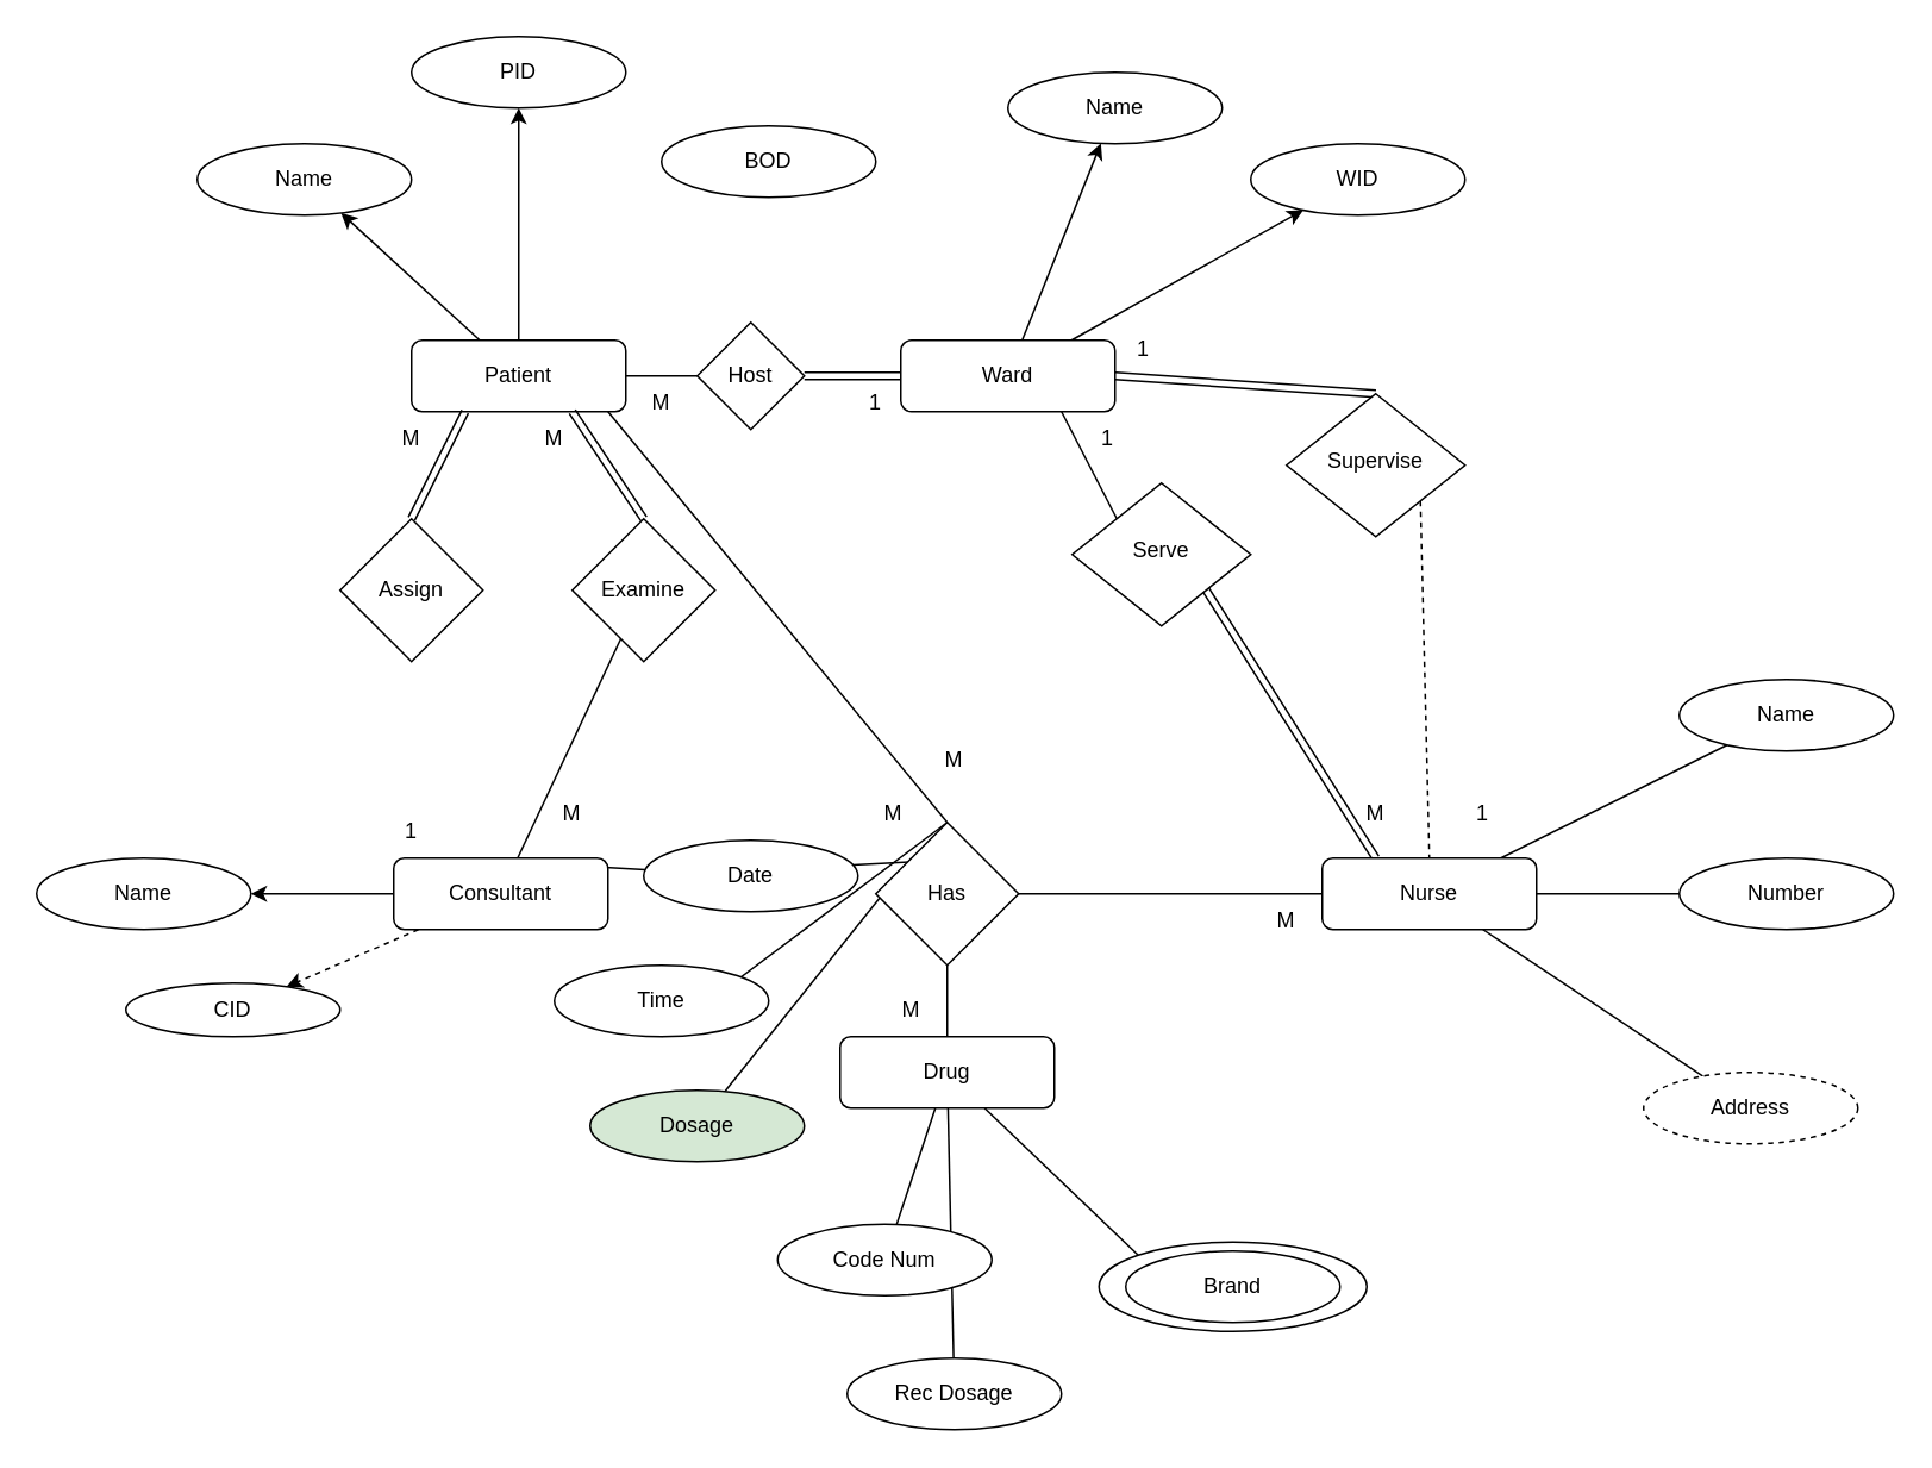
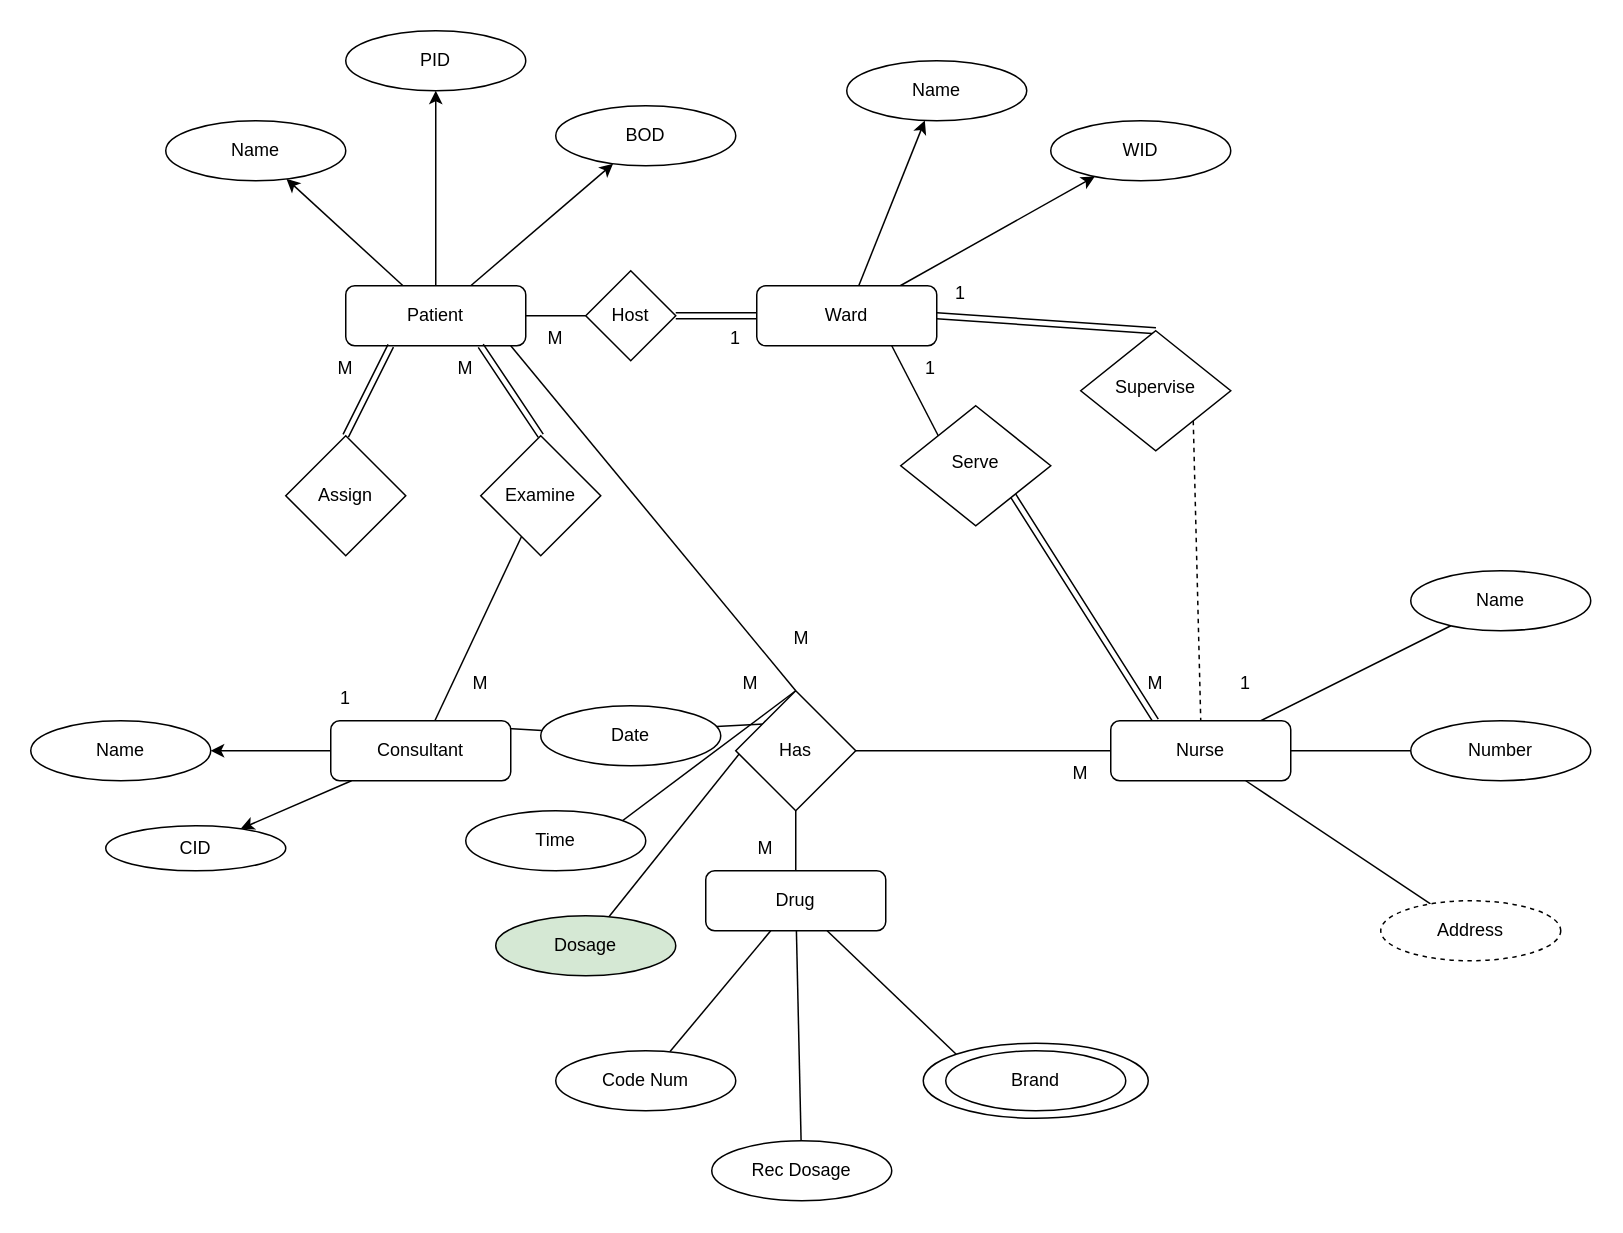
  <mxCell id="0" />
  <mxCell id="1" parent="0" />
  <mxCell id="2" value="" style="ellipse;whiteSpace=wrap;html=1;rounded=1;glass=0;strokeWidth=1;shadow=0;" vertex="1" parent="1"><mxGeometry x="615" y="695" width="150" height="50" as="geometry" /></mxCell>
  <mxCell id="3" value="" style="edgeStyle=none;rounded=0;orthogonalLoop=1;jettySize=auto;html=1;" edge="1" parent="1" source="5" target="69"><mxGeometry relative="1" as="geometry" /></mxCell>
  <mxCell id="4" value="" style="edgeStyle=none;rounded=0;orthogonalLoop=1;jettySize=auto;html=1;" edge="1" parent="1" source="5" target="70"><mxGeometry relative="1" as="geometry" /></mxCell>
  <mxCell id="5" value="Ward" style="rounded=1;whiteSpace=wrap;html=1;fontSize=12;glass=0;strokeWidth=1;shadow=0;" parent="1" vertex="1"><mxGeometry x="504" y="190" width="120" height="40" as="geometry" /></mxCell>
  <mxCell id="6" style="rounded=0;orthogonalLoop=1;jettySize=auto;html=1;exitX=1;exitY=1;exitDx=0;exitDy=0;entryX=0.25;entryY=0;entryDx=0;entryDy=0;endArrow=none;endFill=0;shape=link;" parent="1" source="8" target="12" edge="1"><mxGeometry relative="1" as="geometry" /></mxCell>
  <mxCell id="7" style="rounded=0;orthogonalLoop=1;jettySize=auto;html=1;exitX=0;exitY=0;exitDx=0;exitDy=0;entryX=0.75;entryY=1;entryDx=0;entryDy=0;endArrow=none;endFill=0;" parent="1" source="8" target="5" edge="1"><mxGeometry relative="1" as="geometry" /></mxCell>
  <mxCell id="8" value="Serve" style="rhombus;whiteSpace=wrap;html=1;shadow=0;fontFamily=Helvetica;fontSize=12;align=center;strokeWidth=1;spacing=6;spacingTop=-4;" parent="1" vertex="1"><mxGeometry x="600" y="270" width="100" height="80" as="geometry" /></mxCell>
  <mxCell id="9" value="" style="edgeStyle=orthogonalEdgeStyle;rounded=0;orthogonalLoop=1;jettySize=auto;html=1;endArrow=none;endFill=0;" parent="1" source="12" target="40" edge="1"><mxGeometry relative="1" as="geometry" /></mxCell>
  <mxCell id="10" value="" style="rounded=0;orthogonalLoop=1;jettySize=auto;html=1;endArrow=none;endFill=0;" parent="1" source="12" target="41" edge="1"><mxGeometry relative="1" as="geometry" /></mxCell>
  <mxCell id="11" value="" style="rounded=0;orthogonalLoop=1;jettySize=auto;html=1;endArrow=none;endFill=0;" parent="1" source="12" target="42" edge="1"><mxGeometry relative="1" as="geometry" /></mxCell>
  <mxCell id="12" value="Nurse" style="rounded=1;whiteSpace=wrap;html=1;fontSize=12;glass=0;strokeWidth=1;shadow=0;" parent="1" vertex="1"><mxGeometry x="740" y="480" width="120" height="40" as="geometry" /></mxCell>
  <mxCell id="13" style="rounded=0;orthogonalLoop=1;jettySize=auto;html=1;exitX=0.5;exitY=0;exitDx=0;exitDy=0;entryX=1;entryY=0.5;entryDx=0;entryDy=0;endArrow=none;endFill=0;shape=link;" parent="1" source="15" target="5" edge="1"><mxGeometry relative="1" as="geometry" /></mxCell>
  <mxCell id="14" style="rounded=0;orthogonalLoop=1;jettySize=auto;html=1;exitX=1;exitY=1;exitDx=0;exitDy=0;endArrow=none;endFill=0;entryX=0.5;entryY=0;entryDx=0;entryDy=0;dashed=1;" parent="1" source="15" target="12" edge="1"><mxGeometry relative="1" as="geometry"><mxPoint x="795" y="470" as="targetPoint" /></mxGeometry></mxCell>
  <mxCell id="15" value="Supervise" style="rhombus;whiteSpace=wrap;html=1;shadow=0;fontFamily=Helvetica;fontSize=12;align=center;strokeWidth=1;spacing=6;spacingTop=-4;" parent="1" vertex="1"><mxGeometry x="720" y="220" width="100" height="80" as="geometry" /></mxCell>
  <mxCell id="16" value="" style="rounded=0;orthogonalLoop=1;jettySize=auto;html=1;endArrow=none;endFill=0;" parent="1" source="20" target="39" edge="1"><mxGeometry relative="1" as="geometry" /></mxCell>
  <mxCell id="17" style="rounded=0;orthogonalLoop=1;jettySize=auto;html=1;exitX=0.25;exitY=0;exitDx=0;exitDy=0;endArrow=none;endFill=0;" parent="1" source="20" target="46" edge="1"><mxGeometry relative="1" as="geometry" /></mxCell>
- <mxCell id="18" value="" style="edgeStyle=none;rounded=0;orthogonalLoop=1;jettySize=auto;html=1;dashed=1;" edge="1" parent="1" source="20" target="71"><mxGeometry relative="1" as="geometry" /></mxCell>
+ <mxCell id="18" value="" style="edgeStyle=none;rounded=0;orthogonalLoop=1;jettySize=auto;html=1;" edge="1" parent="1" source="20" target="71"><mxGeometry relative="1" as="geometry" /></mxCell>
  <mxCell id="19" value="" style="edgeStyle=none;rounded=0;orthogonalLoop=1;jettySize=auto;html=1;" edge="1" parent="1" source="20" target="72"><mxGeometry relative="1" as="geometry" /></mxCell>
  <mxCell id="20" value="Consultant" style="rounded=1;whiteSpace=wrap;html=1;fontSize=12;glass=0;strokeWidth=1;shadow=0;" parent="1" vertex="1"><mxGeometry x="220" y="480" width="120" height="40" as="geometry" /></mxCell>
  <mxCell id="21" value="" style="rounded=0;orthogonalLoop=1;jettySize=auto;html=1;endArrow=none;endFill=0;" parent="1" source="25" target="35" edge="1"><mxGeometry relative="1" as="geometry" /></mxCell>
  <mxCell id="22" value="" style="rounded=0;orthogonalLoop=1;jettySize=auto;html=1;endArrow=none;endFill=0;" parent="1" source="25" target="43" edge="1"><mxGeometry relative="1" as="geometry" /></mxCell>
  <mxCell id="23" value="" style="rounded=0;orthogonalLoop=1;jettySize=auto;html=1;endArrow=none;endFill=0;entryX=0;entryY=0;entryDx=0;entryDy=0;" parent="1" source="25" target="2" edge="1"><mxGeometry relative="1" as="geometry" /></mxCell>
  <mxCell id="24" value="" style="edgeStyle=none;rounded=0;orthogonalLoop=1;jettySize=auto;html=1;endArrow=none;endFill=0;" edge="1" parent="1" source="25" target="65"><mxGeometry relative="1" as="geometry" /></mxCell>
  <mxCell id="25" value="Drug" style="rounded=1;whiteSpace=wrap;html=1;fontSize=12;glass=0;strokeWidth=1;shadow=0;" parent="1" vertex="1"><mxGeometry x="470" y="580" width="120" height="40" as="geometry" /></mxCell>
  <mxCell id="26" value="" style="edgeStyle=orthogonalEdgeStyle;rounded=0;orthogonalLoop=1;jettySize=auto;html=1;endArrow=none;endFill=0;" parent="1" source="30" target="49" edge="1"><mxGeometry relative="1" as="geometry" /></mxCell>
+ <mxCell id="27" value="" style="edgeStyle=none;rounded=0;orthogonalLoop=1;jettySize=auto;html=1;" edge="1" parent="1" source="30" target="66"><mxGeometry relative="1" as="geometry" /></mxCell>
  <mxCell id="28" value="" style="edgeStyle=none;rounded=0;orthogonalLoop=1;jettySize=auto;html=1;" edge="1" parent="1" source="30" target="67"><mxGeometry relative="1" as="geometry" /></mxCell>
  <mxCell id="29" value="" style="edgeStyle=none;rounded=0;orthogonalLoop=1;jettySize=auto;html=1;" edge="1" parent="1" source="30" target="68"><mxGeometry relative="1" as="geometry" /></mxCell>
  <mxCell id="30" value="Patient" style="rounded=1;whiteSpace=wrap;html=1;fontSize=12;glass=0;strokeWidth=1;shadow=0;" parent="1" vertex="1"><mxGeometry x="230" y="190" width="120" height="40" as="geometry" /></mxCell>
  <mxCell id="31" style="rounded=0;orthogonalLoop=1;jettySize=auto;html=1;exitX=1;exitY=0.5;exitDx=0;exitDy=0;entryX=0;entryY=0.5;entryDx=0;entryDy=0;endArrow=none;endFill=0;" parent="1" source="35" target="12" edge="1"><mxGeometry relative="1" as="geometry" /></mxCell>
  <mxCell id="32" style="rounded=0;orthogonalLoop=1;jettySize=auto;html=1;exitX=0.5;exitY=0;exitDx=0;exitDy=0;entryX=0.5;entryY=1;entryDx=0;entryDy=0;endArrow=none;endFill=0;" parent="1" source="35" target="45" edge="1"><mxGeometry relative="1" as="geometry" /></mxCell>
  <mxCell id="33" style="rounded=0;orthogonalLoop=1;jettySize=auto;html=1;exitX=0;exitY=0;exitDx=0;exitDy=0;endArrow=none;endFill=0;" parent="1" source="35" target="47" edge="1"><mxGeometry relative="1" as="geometry" /></mxCell>
  <mxCell id="34" style="rounded=0;orthogonalLoop=1;jettySize=auto;html=1;exitX=1;exitY=0;exitDx=0;exitDy=0;entryX=0;entryY=0.5;entryDx=0;entryDy=0;endArrow=none;endFill=0;" parent="1" source="35" target="46" edge="1"><mxGeometry relative="1" as="geometry" /></mxCell>
  <mxCell id="35" value="Has" style="rhombus;whiteSpace=wrap;html=1;rounded=1;glass=0;strokeWidth=1;shadow=0;arcSize=0;" parent="1" vertex="1"><mxGeometry x="490" y="460" width="80" height="80" as="geometry" /></mxCell>
  <mxCell id="36" style="rounded=0;orthogonalLoop=1;jettySize=auto;html=1;exitX=0.5;exitY=0;exitDx=0;exitDy=0;entryX=0.25;entryY=1;entryDx=0;entryDy=0;endArrow=none;endFill=0;shape=link;" parent="1" source="37" target="30" edge="1"><mxGeometry relative="1" as="geometry" /></mxCell>
  <mxCell id="37" value="Assign" style="rhombus;whiteSpace=wrap;html=1;rounded=1;glass=0;strokeWidth=1;shadow=0;arcSize=0;" parent="1" vertex="1"><mxGeometry x="190" y="290" width="80" height="80" as="geometry" /></mxCell>
  <mxCell id="38" style="rounded=0;orthogonalLoop=1;jettySize=auto;html=1;exitX=0.5;exitY=0;exitDx=0;exitDy=0;entryX=0.75;entryY=1;entryDx=0;entryDy=0;endArrow=none;endFill=0;shape=link;" parent="1" source="39" target="30" edge="1"><mxGeometry relative="1" as="geometry" /></mxCell>
  <mxCell id="39" value="Examine" style="rhombus;whiteSpace=wrap;html=1;rounded=1;glass=0;strokeWidth=1;shadow=0;arcSize=0;" parent="1" vertex="1"><mxGeometry x="320" y="290" width="80" height="80" as="geometry" /></mxCell>
  <mxCell id="40" value="Number" style="ellipse;whiteSpace=wrap;html=1;rounded=1;glass=0;strokeWidth=1;shadow=0;" parent="1" vertex="1"><mxGeometry x="940" y="480" width="120" height="40" as="geometry" /></mxCell>
  <mxCell id="41" value="Address" style="ellipse;whiteSpace=wrap;html=1;rounded=1;glass=0;strokeWidth=1;shadow=0;dashed=1;" parent="1" vertex="1"><mxGeometry x="920" y="600" width="120" height="40" as="geometry" /></mxCell>
  <mxCell id="42" value="Name" style="ellipse;whiteSpace=wrap;html=1;rounded=1;glass=0;strokeWidth=1;shadow=0;" parent="1" vertex="1"><mxGeometry x="940" y="380" width="120" height="40" as="geometry" /></mxCell>
- <mxCell id="43" value="Code Num" style="ellipse;whiteSpace=wrap;html=1;rounded=1;glass=0;strokeWidth=1;shadow=0;" parent="1" vertex="1"><mxGeometry x="435" y="685" width="120" height="40" as="geometry" /></mxCell>
+ <mxCell id="43" value="Code Num" style="ellipse;whiteSpace=wrap;html=1;rounded=1;glass=0;strokeWidth=1;shadow=0;" parent="1" vertex="1"><mxGeometry x="370" y="700" width="120" height="40" as="geometry" /></mxCell>
  <mxCell id="44" value="Brand" style="ellipse;whiteSpace=wrap;html=1;rounded=1;glass=0;strokeWidth=1;shadow=0;" parent="1" vertex="1"><mxGeometry x="630" y="700" width="120" height="40" as="geometry" /></mxCell>
  <mxCell id="45" value="Time" style="ellipse;whiteSpace=wrap;html=1;rounded=1;glass=0;strokeWidth=1;shadow=0;" parent="1" vertex="1"><mxGeometry x="310" y="540" width="120" height="40" as="geometry" /></mxCell>
  <mxCell id="46" value="Date" style="ellipse;whiteSpace=wrap;html=1;rounded=1;glass=0;strokeWidth=1;shadow=0;" parent="1" vertex="1"><mxGeometry x="360" y="470" width="120" height="40" as="geometry" /></mxCell>
  <mxCell id="47" value="Dosage" style="ellipse;whiteSpace=wrap;html=1;rounded=1;glass=0;strokeWidth=1;shadow=0;fillColor=#d5e8d4;" parent="1" vertex="1"><mxGeometry x="330" y="610" width="120" height="40" as="geometry" /></mxCell>
  <mxCell id="48" style="edgeStyle=orthogonalEdgeStyle;rounded=0;orthogonalLoop=1;jettySize=auto;html=1;exitX=1;exitY=0.5;exitDx=0;exitDy=0;entryX=0;entryY=0.5;entryDx=0;entryDy=0;endArrow=none;endFill=0;shape=link;" parent="1" source="49" target="5" edge="1"><mxGeometry relative="1" as="geometry" /></mxCell>
  <mxCell id="49" value="Host" style="rhombus;whiteSpace=wrap;html=1;rounded=1;glass=0;strokeWidth=1;shadow=0;arcSize=0;" parent="1" vertex="1"><mxGeometry x="390" y="180" width="60" height="60" as="geometry" /></mxCell>
  <mxCell id="50" value="1" style="text;strokeColor=none;align=center;fillColor=none;html=1;verticalAlign=middle;whiteSpace=wrap;rounded=0;" parent="1" vertex="1"><mxGeometry x="610" y="180" width="60" height="30" as="geometry" /></mxCell>
  <mxCell id="51" value="1" style="text;strokeColor=none;align=center;fillColor=none;html=1;verticalAlign=middle;whiteSpace=wrap;rounded=0;" parent="1" vertex="1"><mxGeometry x="800" y="440" width="60" height="30" as="geometry" /></mxCell>
  <mxCell id="52" value="1" style="text;strokeColor=none;align=center;fillColor=none;html=1;verticalAlign=middle;whiteSpace=wrap;rounded=0;" parent="1" vertex="1"><mxGeometry x="590" y="230" width="60" height="30" as="geometry" /></mxCell>
  <mxCell id="53" value="M" style="text;strokeColor=none;align=center;fillColor=none;html=1;verticalAlign=middle;whiteSpace=wrap;rounded=0;" parent="1" vertex="1"><mxGeometry x="740" y="440" width="60" height="30" as="geometry" /></mxCell>
  <mxCell id="54" value="M" style="text;strokeColor=none;align=center;fillColor=none;html=1;verticalAlign=middle;whiteSpace=wrap;rounded=0;" parent="1" vertex="1"><mxGeometry x="690" y="500" width="60" height="30" as="geometry" /></mxCell>
  <mxCell id="55" value="M" style="text;strokeColor=none;align=center;fillColor=none;html=1;verticalAlign=middle;whiteSpace=wrap;rounded=0;" parent="1" vertex="1"><mxGeometry x="480" y="550" width="60" height="30" as="geometry" /></mxCell>
  <mxCell id="56" value="M" style="text;strokeColor=none;align=center;fillColor=none;html=1;verticalAlign=middle;whiteSpace=wrap;rounded=0;" parent="1" vertex="1"><mxGeometry x="290" y="440" width="60" height="30" as="geometry" /></mxCell>
  <mxCell id="57" value="1" style="text;strokeColor=none;align=center;fillColor=none;html=1;verticalAlign=middle;whiteSpace=wrap;rounded=0;" parent="1" vertex="1"><mxGeometry x="200" y="450" width="60" height="30" as="geometry" /></mxCell>
  <mxCell id="58" value="M" style="text;strokeColor=none;align=center;fillColor=none;html=1;verticalAlign=middle;whiteSpace=wrap;rounded=0;" parent="1" vertex="1"><mxGeometry x="200" y="230" width="60" height="30" as="geometry" /></mxCell>
  <mxCell id="59" style="rounded=0;orthogonalLoop=1;jettySize=auto;html=1;exitX=1;exitY=0;exitDx=0;exitDy=0;entryX=0.5;entryY=0;entryDx=0;entryDy=0;endArrow=none;endFill=0;" edge="1" parent="1" source="60" target="35"><mxGeometry relative="1" as="geometry"><mxPoint x="460" y="370" as="targetPoint" /></mxGeometry></mxCell>
  <mxCell id="60" value="M" style="text;strokeColor=none;align=center;fillColor=none;html=1;verticalAlign=middle;whiteSpace=wrap;rounded=0;" parent="1" vertex="1"><mxGeometry x="280" y="230" width="60" height="30" as="geometry" /></mxCell>
  <mxCell id="61" value="M" style="text;strokeColor=none;align=center;fillColor=none;html=1;verticalAlign=middle;whiteSpace=wrap;rounded=0;" parent="1" vertex="1"><mxGeometry x="340" y="210" width="60" height="30" as="geometry" /></mxCell>
  <mxCell id="62" value="1" style="text;strokeColor=none;align=center;fillColor=none;html=1;verticalAlign=middle;whiteSpace=wrap;rounded=0;" parent="1" vertex="1"><mxGeometry x="460" y="210" width="60" height="30" as="geometry" /></mxCell>
  <mxCell id="63" value="M" style="text;strokeColor=none;align=center;fillColor=none;html=1;verticalAlign=middle;whiteSpace=wrap;rounded=0;" vertex="1" parent="1"><mxGeometry x="470" y="440" width="60" height="30" as="geometry" /></mxCell>
  <mxCell id="64" value="M" style="text;strokeColor=none;align=center;fillColor=none;html=1;verticalAlign=middle;whiteSpace=wrap;rounded=0;" vertex="1" parent="1"><mxGeometry x="504" y="410" width="60" height="30" as="geometry" /></mxCell>
  <mxCell id="65" value="Rec Dosage" style="ellipse;whiteSpace=wrap;html=1;rounded=1;glass=0;strokeWidth=1;shadow=0;" vertex="1" parent="1"><mxGeometry x="474" y="760" width="120" height="40" as="geometry" /></mxCell>
  <mxCell id="66" value="BOD" style="ellipse;whiteSpace=wrap;html=1;rounded=1;glass=0;strokeWidth=1;shadow=0;" vertex="1" parent="1"><mxGeometry x="370" y="70" width="120" height="40" as="geometry" /></mxCell>
  <mxCell id="67" value="Name" style="ellipse;whiteSpace=wrap;html=1;rounded=1;glass=0;strokeWidth=1;shadow=0;" vertex="1" parent="1"><mxGeometry x="110" y="80" width="120" height="40" as="geometry" /></mxCell>
  <mxCell id="68" value="PID" style="ellipse;whiteSpace=wrap;html=1;rounded=1;glass=0;strokeWidth=1;shadow=0;" vertex="1" parent="1"><mxGeometry x="230" y="20" width="120" height="40" as="geometry" /></mxCell>
  <mxCell id="69" value="WID" style="ellipse;whiteSpace=wrap;html=1;rounded=1;glass=0;strokeWidth=1;shadow=0;" vertex="1" parent="1"><mxGeometry x="700" y="80" width="120" height="40" as="geometry" /></mxCell>
  <mxCell id="70" value="Name" style="ellipse;whiteSpace=wrap;html=1;rounded=1;glass=0;strokeWidth=1;shadow=0;" vertex="1" parent="1"><mxGeometry x="564" y="40" width="120" height="40" as="geometry" /></mxCell>
  <mxCell id="71" value="CID" style="ellipse;whiteSpace=wrap;html=1;rounded=1;glass=0;strokeWidth=1;shadow=0;" vertex="1" parent="1"><mxGeometry x="70" y="550" width="120" height="30" as="geometry" /></mxCell>
  <mxCell id="72" value="Name" style="ellipse;whiteSpace=wrap;html=1;rounded=1;glass=0;strokeWidth=1;shadow=0;" vertex="1" parent="1"><mxGeometry x="20" y="480" width="120" height="40" as="geometry" /></mxCell>
